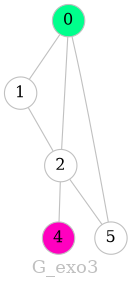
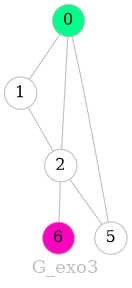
  graph {
    fontcolor=grey
    fontsize=16
    label=G_exo3
    node [color=grey fillcolor="#ffffff" fixedsize=true fontsize=14 shape=circle style=filled]
    edge [arrowsize=0.7 color=grey fontcolor=grey fontsize=12]
    0 [fillcolor="#00ff8c" width=0.4]
    1 [width=0.4]
    2 [width=0.4]
    5 [width=0.4]
-   4 [fillcolor="#ff00bf" width=0.4]
+   4 [fillcolor="#ff00bf" width=0.4 label=6]
    0 -- 1
    0 -- 2
    0 -- 5
    1 -- 2
    2 -- 5
    2 -- 4
  }
